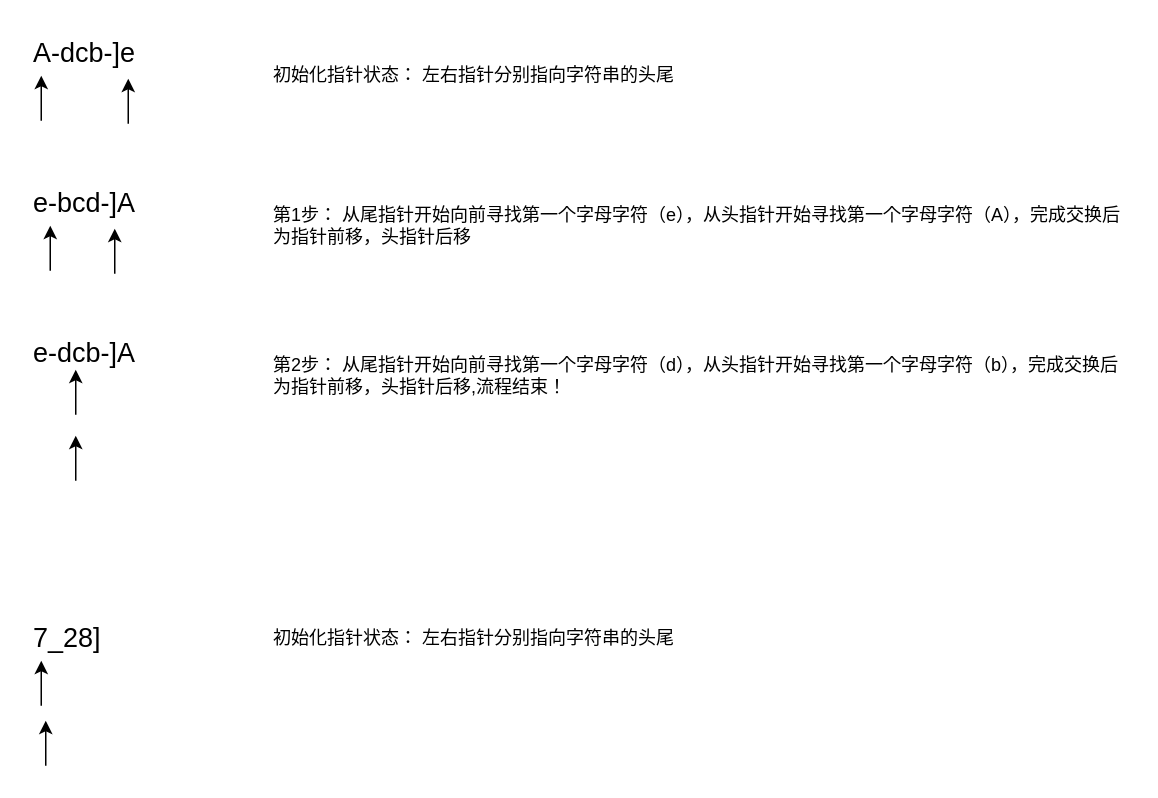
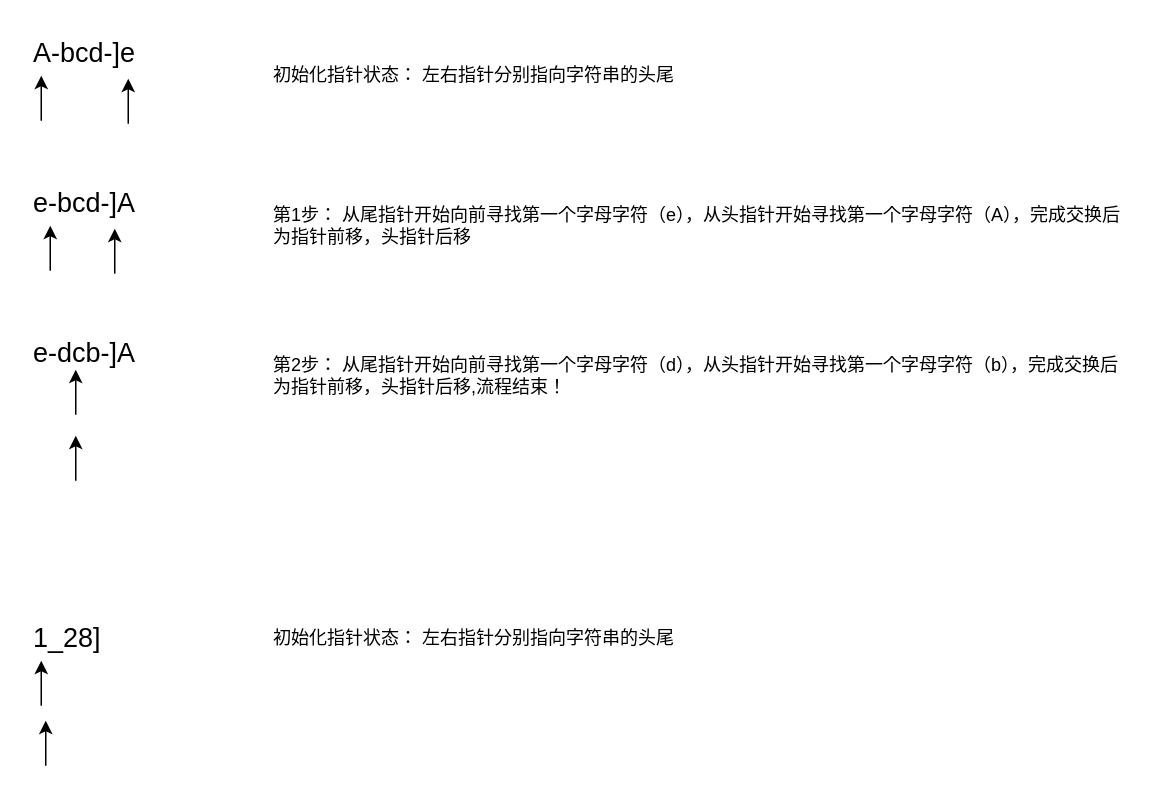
  <mxCell id="0" />
  <mxCell id="1" parent="0" />
- <mxCell id="2" value="&lt;span style=&quot;font-size: 18px&quot;&gt;A-dcb-]e&lt;/span&gt;" style="text;html=1;strokeColor=none;fillColor=none;align=left;verticalAlign=middle;whiteSpace=wrap;rounded=0;" vertex="1" parent="1"><mxGeometry x="20" y="20" width="290" height="30" as="geometry" /></mxCell>
+ <mxCell id="2" value="&lt;span style=&quot;font-size: 18px&quot;&gt;A-bcd-]e&lt;/span&gt;" style="text;html=1;strokeColor=none;fillColor=none;align=left;verticalAlign=middle;whiteSpace=wrap;rounded=0;" vertex="1" parent="1"><mxGeometry x="20" y="20" width="290" height="30" as="geometry" /></mxCell>
  <mxCell id="3" value="" style="endArrow=classic;html=1;" edge="1" parent="1"><mxGeometry width="50" height="50" relative="1" as="geometry"><mxPoint x="85" y="82" as="sourcePoint" /><mxPoint x="85" y="52" as="targetPoint" /></mxGeometry></mxCell>
  <mxCell id="4" value="" style="endArrow=classic;html=1;" edge="1" parent="1"><mxGeometry width="50" height="50" relative="1" as="geometry"><mxPoint x="27" y="80" as="sourcePoint" /><mxPoint x="27" y="50" as="targetPoint" /></mxGeometry></mxCell>
  <mxCell id="5" value="&lt;div&gt;&lt;span&gt;初始化指针状态： 左右指针分别指向字符串的头尾&lt;/span&gt;&lt;/div&gt;" style="text;html=1;strokeColor=none;fillColor=none;align=left;verticalAlign=middle;whiteSpace=wrap;rounded=0;" vertex="1" parent="1"><mxGeometry x="180" y="40" width="390" height="20" as="geometry" /></mxCell>
  <mxCell id="6" value="&lt;span style=&quot;font-size: 18px&quot;&gt;e-bcd-]A&lt;/span&gt;" style="text;html=1;strokeColor=none;fillColor=none;align=left;verticalAlign=middle;whiteSpace=wrap;rounded=0;" vertex="1" parent="1"><mxGeometry x="20" y="120" width="290" height="30" as="geometry" /></mxCell>
  <mxCell id="7" value="" style="endArrow=classic;html=1;" edge="1" parent="1"><mxGeometry width="50" height="50" relative="1" as="geometry"><mxPoint x="76" y="182" as="sourcePoint" /><mxPoint x="76" y="152" as="targetPoint" /></mxGeometry></mxCell>
  <mxCell id="8" value="" style="endArrow=classic;html=1;" edge="1" parent="1"><mxGeometry width="50" height="50" relative="1" as="geometry"><mxPoint x="33" y="180" as="sourcePoint" /><mxPoint x="33" y="150" as="targetPoint" /></mxGeometry></mxCell>
  <mxCell id="9" value="&lt;div&gt;&lt;span&gt;第1步： 从尾指针开始向前寻找第一个字母字符（e），从头指针开始寻找第一个字母字符（A），完成交换后为指针前移，头指针后移&lt;/span&gt;&lt;/div&gt;" style="text;html=1;strokeColor=none;fillColor=none;align=left;verticalAlign=middle;whiteSpace=wrap;rounded=0;" vertex="1" parent="1"><mxGeometry x="180" y="130" width="570" height="40" as="geometry" /></mxCell>
  <mxCell id="10" value="&lt;span style=&quot;font-size: 18px&quot;&gt;e-dcb-]A&lt;/span&gt;" style="text;html=1;strokeColor=none;fillColor=none;align=left;verticalAlign=middle;whiteSpace=wrap;rounded=0;" vertex="1" parent="1"><mxGeometry x="20" y="220" width="290" height="30" as="geometry" /></mxCell>
  <mxCell id="11" value="" style="endArrow=classic;html=1;" edge="1" parent="1"><mxGeometry width="50" height="50" relative="1" as="geometry"><mxPoint x="50" y="320" as="sourcePoint" /><mxPoint x="50" y="290" as="targetPoint" /></mxGeometry></mxCell>
  <mxCell id="12" value="" style="endArrow=classic;html=1;" edge="1" parent="1"><mxGeometry width="50" height="50" relative="1" as="geometry"><mxPoint x="50" y="276" as="sourcePoint" /><mxPoint x="50" y="246" as="targetPoint" /></mxGeometry></mxCell>
  <mxCell id="13" value="&lt;div&gt;&lt;span&gt;第2步： 从尾指针开始向前寻找第一个字母字符（d），从头指针开始寻找第一个字母字符（b），完成交换后为指针前移，头指针后移,流程结束！&lt;/span&gt;&lt;/div&gt;" style="text;html=1;strokeColor=none;fillColor=none;align=left;verticalAlign=middle;whiteSpace=wrap;rounded=0;" vertex="1" parent="1"><mxGeometry x="180" y="230" width="570" height="40" as="geometry" /></mxCell>
- <mxCell id="14" value="&lt;span style=&quot;font-size: 18px&quot;&gt;7_28]&lt;/span&gt;" style="text;html=1;strokeColor=none;fillColor=none;align=left;verticalAlign=middle;whiteSpace=wrap;rounded=0;" vertex="1" parent="1"><mxGeometry x="20" y="410" width="290" height="30" as="geometry" /></mxCell>
+ <mxCell id="14" value="&lt;span style=&quot;font-size: 18px&quot;&gt;1_28]&lt;/span&gt;" style="text;html=1;strokeColor=none;fillColor=none;align=left;verticalAlign=middle;whiteSpace=wrap;rounded=0;" vertex="1" parent="1"><mxGeometry x="20" y="410" width="290" height="30" as="geometry" /></mxCell>
  <mxCell id="15" value="" style="endArrow=classic;html=1;" edge="1" parent="1"><mxGeometry width="50" height="50" relative="1" as="geometry"><mxPoint x="30" y="510" as="sourcePoint" /><mxPoint x="30" y="480" as="targetPoint" /></mxGeometry></mxCell>
  <mxCell id="16" value="" style="endArrow=classic;html=1;" edge="1" parent="1"><mxGeometry width="50" height="50" relative="1" as="geometry"><mxPoint x="27" y="470" as="sourcePoint" /><mxPoint x="27" y="440" as="targetPoint" /></mxGeometry></mxCell>
  <mxCell id="17" value="&lt;div&gt;&lt;span&gt;初始化指针状态： 左右指针分别指向字符串的头尾&lt;/span&gt;&lt;/div&gt;" style="text;html=1;strokeColor=none;fillColor=none;align=left;verticalAlign=middle;whiteSpace=wrap;rounded=0;" vertex="1" parent="1"><mxGeometry x="180" y="415" width="390" height="20" as="geometry" /></mxCell>
